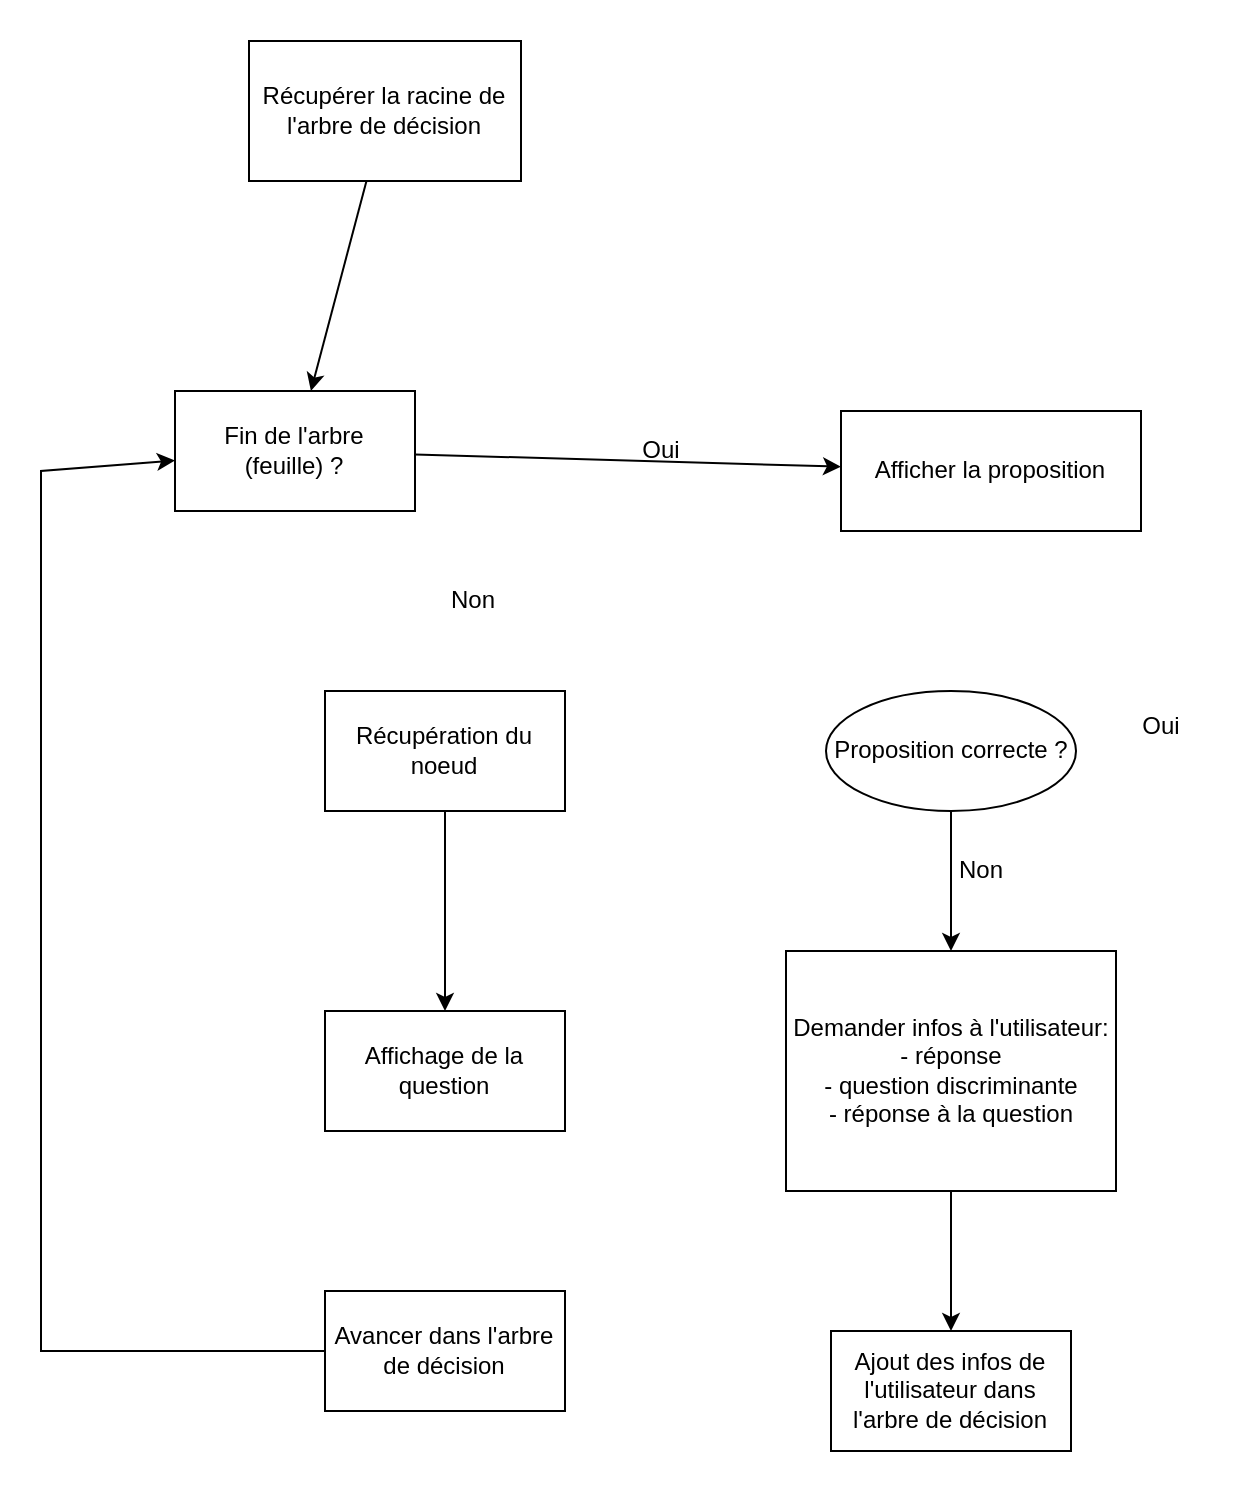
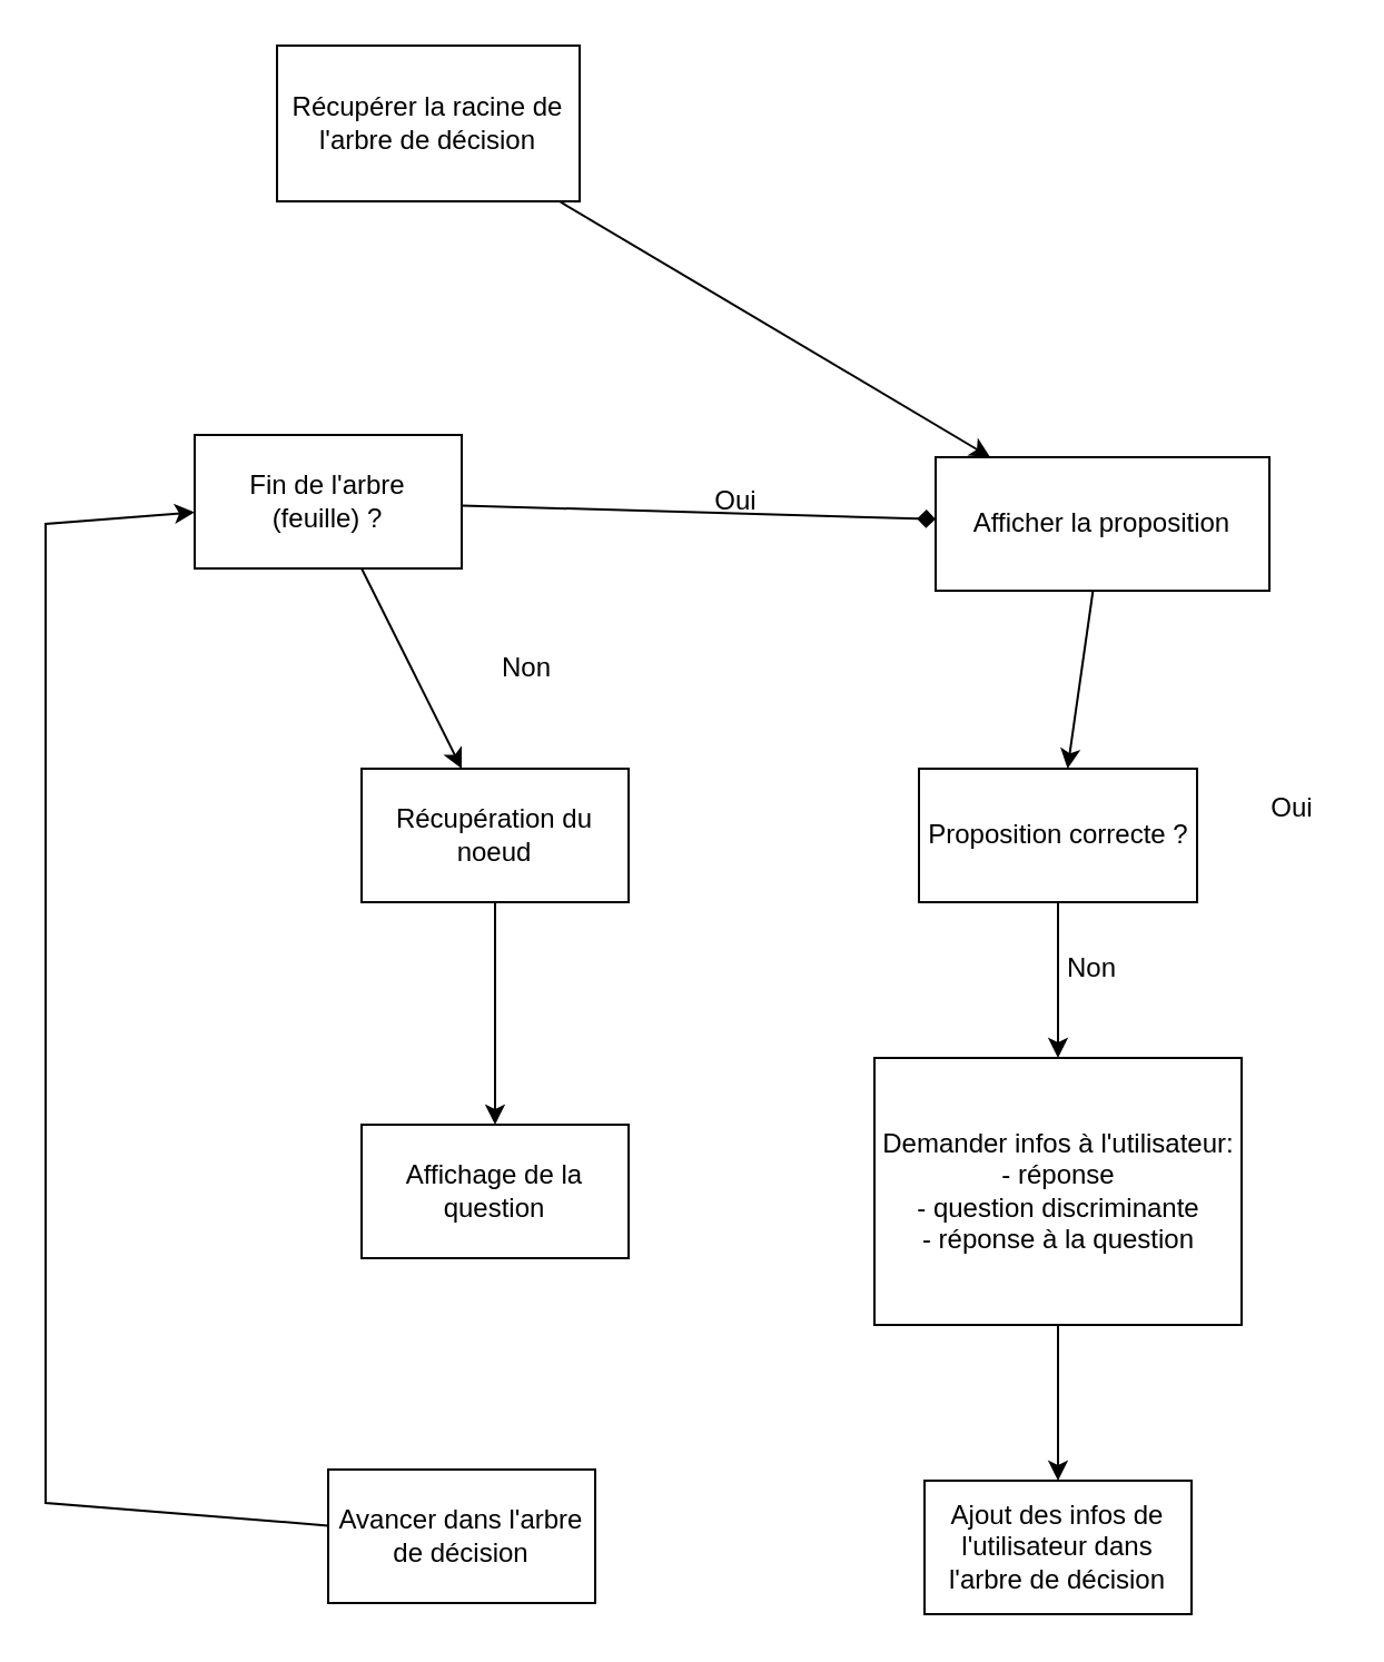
  <mxCell id="0" />
  <mxCell id="1" parent="0" />
  <mxCell id="2" value="Récupérer la racine de l'arbre de décision" style="rounded=0;whiteSpace=wrap;html=1;" vertex="1" parent="1"><mxGeometry x="124" y="20" width="136" height="70" as="geometry" /></mxCell>
  <mxCell id="3" value="&lt;div&gt;Fin de l'arbre&lt;/div&gt;&lt;div&gt;(feuille) ?&lt;br&gt;&lt;/div&gt;" style="rounded=0;whiteSpace=wrap;html=1;" vertex="1" parent="1"><mxGeometry x="87" y="195" width="120" height="60" as="geometry" /></mxCell>
- <mxCell id="4" value="" style="endArrow=classic;html=1;rounded=0;" edge="1" parent="1" source="2" target="3"><mxGeometry width="50" height="50" relative="1" as="geometry"><mxPoint x="230" y="335" as="sourcePoint" /><mxPoint x="280" y="285" as="targetPoint" /></mxGeometry></mxCell>
+ <mxCell id="4" value="" style="endArrow=classic;html=1;rounded=0;" edge="1" parent="1" source="2" target="5"><mxGeometry width="50" height="50" relative="1" as="geometry"><mxPoint x="230" y="335" as="sourcePoint" /><mxPoint x="280" y="285" as="targetPoint" /></mxGeometry></mxCell>
  <mxCell id="5" value="Afficher la proposition" style="rounded=0;whiteSpace=wrap;html=1;" vertex="1" parent="1"><mxGeometry x="420" y="205" width="150" height="60" as="geometry" /></mxCell>
- <mxCell id="6" value="" style="endArrow=classic;html=1;rounded=0;" edge="1" parent="1" source="3" target="5"><mxGeometry width="50" height="50" relative="1" as="geometry"><mxPoint x="230" y="335" as="sourcePoint" /><mxPoint x="280" y="285" as="targetPoint" /></mxGeometry></mxCell>
+ <mxCell id="6" value="" style="endArrow=diamond;html=1;rounded=0;" edge="1" parent="1" source="3" target="5"><mxGeometry width="50" height="50" relative="1" as="geometry"><mxPoint x="230" y="335" as="sourcePoint" /><mxPoint x="280" y="285" as="targetPoint" /></mxGeometry></mxCell>
  <mxCell id="7" value="Oui" style="text;html=1;align=center;verticalAlign=middle;resizable=0;points=[];autosize=1;strokeColor=none;fillColor=none;" vertex="1" parent="1"><mxGeometry x="310" y="210" width="40" height="30" as="geometry" /></mxCell>
  <mxCell id="8" value="Récupération du noeud" style="rounded=0;whiteSpace=wrap;html=1;" vertex="1" parent="1"><mxGeometry x="162" y="345" width="120" height="60" as="geometry" /></mxCell>
+ <mxCell id="9" value="" style="endArrow=classic;html=1;rounded=0;" edge="1" parent="1" source="3" target="8"><mxGeometry width="50" height="50" relative="1" as="geometry"><mxPoint x="230" y="335" as="sourcePoint" /><mxPoint x="280" y="285" as="targetPoint" /></mxGeometry></mxCell>
  <mxCell id="10" value="Affichage de la question" style="rounded=0;whiteSpace=wrap;html=1;" vertex="1" parent="1"><mxGeometry x="162" y="505" width="120" height="60" as="geometry" /></mxCell>
  <mxCell id="11" value="" style="endArrow=classic;html=1;rounded=0;" edge="1" parent="1" source="8" target="10"><mxGeometry width="50" height="50" relative="1" as="geometry"><mxPoint x="230" y="335" as="sourcePoint" /><mxPoint x="280" y="285" as="targetPoint" /></mxGeometry></mxCell>
  <mxCell id="12" value="Non" style="text;html=1;align=center;verticalAlign=middle;resizable=0;points=[];autosize=1;strokeColor=none;fillColor=none;" vertex="1" parent="1"><mxGeometry x="211" y="285" width="50" height="30" as="geometry" /></mxCell>
- <mxCell id="13" value="Avancer dans l'arbre de décision" style="rounded=0;whiteSpace=wrap;html=1;" vertex="1" parent="1"><mxGeometry x="162" y="645" width="120" height="60" as="geometry" /></mxCell>
+ <mxCell id="13" value="Avancer dans l'arbre de décision" style="rounded=0;whiteSpace=wrap;html=1;" vertex="1" parent="1"><mxGeometry x="147" y="660" width="120" height="60" as="geometry" /></mxCell>
  <mxCell id="14" value="" style="endArrow=classic;html=1;rounded=0;" edge="1" parent="1" source="13" target="3"><mxGeometry width="50" height="50" relative="1" as="geometry"><mxPoint x="220" y="415" as="sourcePoint" /><mxPoint x="20" y="245" as="targetPoint" /><Array as="points"><mxPoint x="20" y="675" /><mxPoint x="20" y="235" /></Array></mxGeometry></mxCell>
- <mxCell id="15" value="Proposition correcte ?" style="ellipse;whiteSpace=wrap;html=1;" vertex="1" parent="1"><mxGeometry x="412.5" y="345" width="125" height="60" as="geometry" /></mxCell>
+ <mxCell id="15" value="Proposition correcte ?" style="rounded=0;whiteSpace=wrap;html=1;" vertex="1" parent="1"><mxGeometry x="412.5" y="345" width="125" height="60" as="geometry" /></mxCell>
+ <mxCell id="16" value="" style="endArrow=classic;html=1;rounded=0;" edge="1" parent="1" source="5" target="15"><mxGeometry width="50" height="50" relative="1" as="geometry"><mxPoint x="294" y="415" as="sourcePoint" /><mxPoint x="344" y="365" as="targetPoint" /></mxGeometry></mxCell>
  <mxCell id="17" value="Oui" style="text;html=1;align=center;verticalAlign=middle;resizable=0;points=[];autosize=1;strokeColor=none;fillColor=none;" vertex="1" parent="1"><mxGeometry x="560" y="348" width="40" height="30" as="geometry" /></mxCell>
  <mxCell id="18" value="&lt;div&gt;Demander infos à l'utilisateur:&lt;/div&gt;&lt;div&gt;- réponse&lt;/div&gt;&lt;div&gt;- question discriminante&lt;/div&gt;&lt;div&gt;- réponse à la question&lt;br&gt;&lt;/div&gt;" style="rounded=0;whiteSpace=wrap;html=1;" vertex="1" parent="1"><mxGeometry x="392.5" y="475" width="165" height="120" as="geometry" /></mxCell>
  <mxCell id="19" value="" style="endArrow=classic;html=1;rounded=0;" edge="1" parent="1" source="15" target="18"><mxGeometry width="50" height="50" relative="1" as="geometry"><mxPoint x="295" y="415" as="sourcePoint" /><mxPoint x="345" y="365" as="targetPoint" /></mxGeometry></mxCell>
  <mxCell id="20" value="Non" style="text;html=1;align=center;verticalAlign=middle;resizable=0;points=[];autosize=1;strokeColor=none;fillColor=none;" vertex="1" parent="1"><mxGeometry x="465" y="420" width="50" height="30" as="geometry" /></mxCell>
  <mxCell id="21" value="Ajout des infos de l'utilisateur dans l'arbre de décision" style="rounded=0;whiteSpace=wrap;html=1;" vertex="1" parent="1"><mxGeometry x="415" y="665" width="120" height="60" as="geometry" /></mxCell>
  <mxCell id="22" value="" style="endArrow=classic;html=1;rounded=0;" edge="1" parent="1" source="18" target="21"><mxGeometry width="50" height="50" relative="1" as="geometry"><mxPoint x="294" y="415" as="sourcePoint" /><mxPoint x="344" y="365" as="targetPoint" /></mxGeometry></mxCell>
